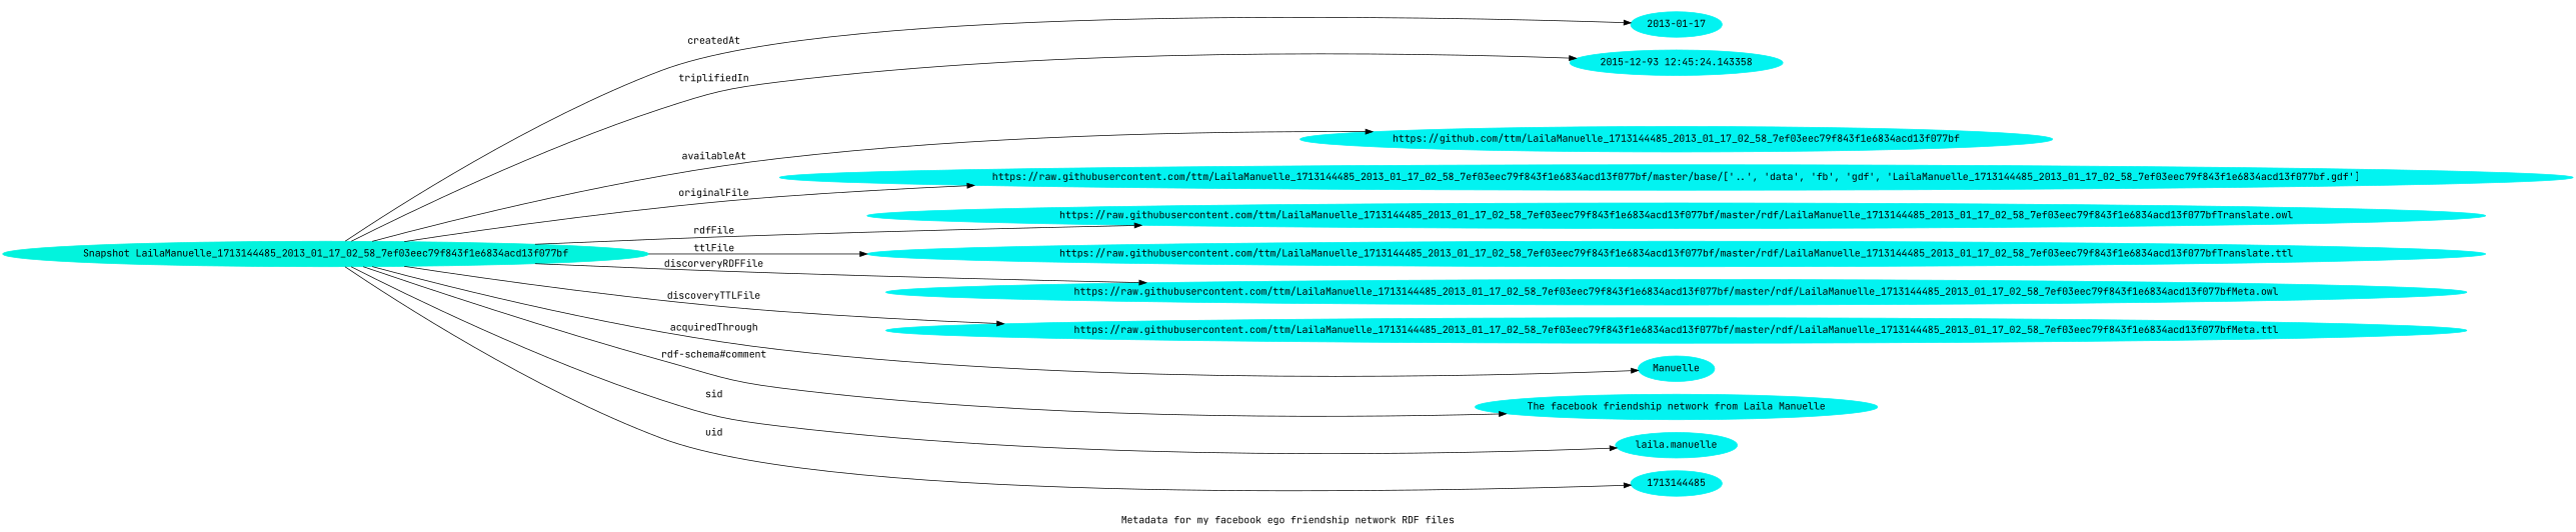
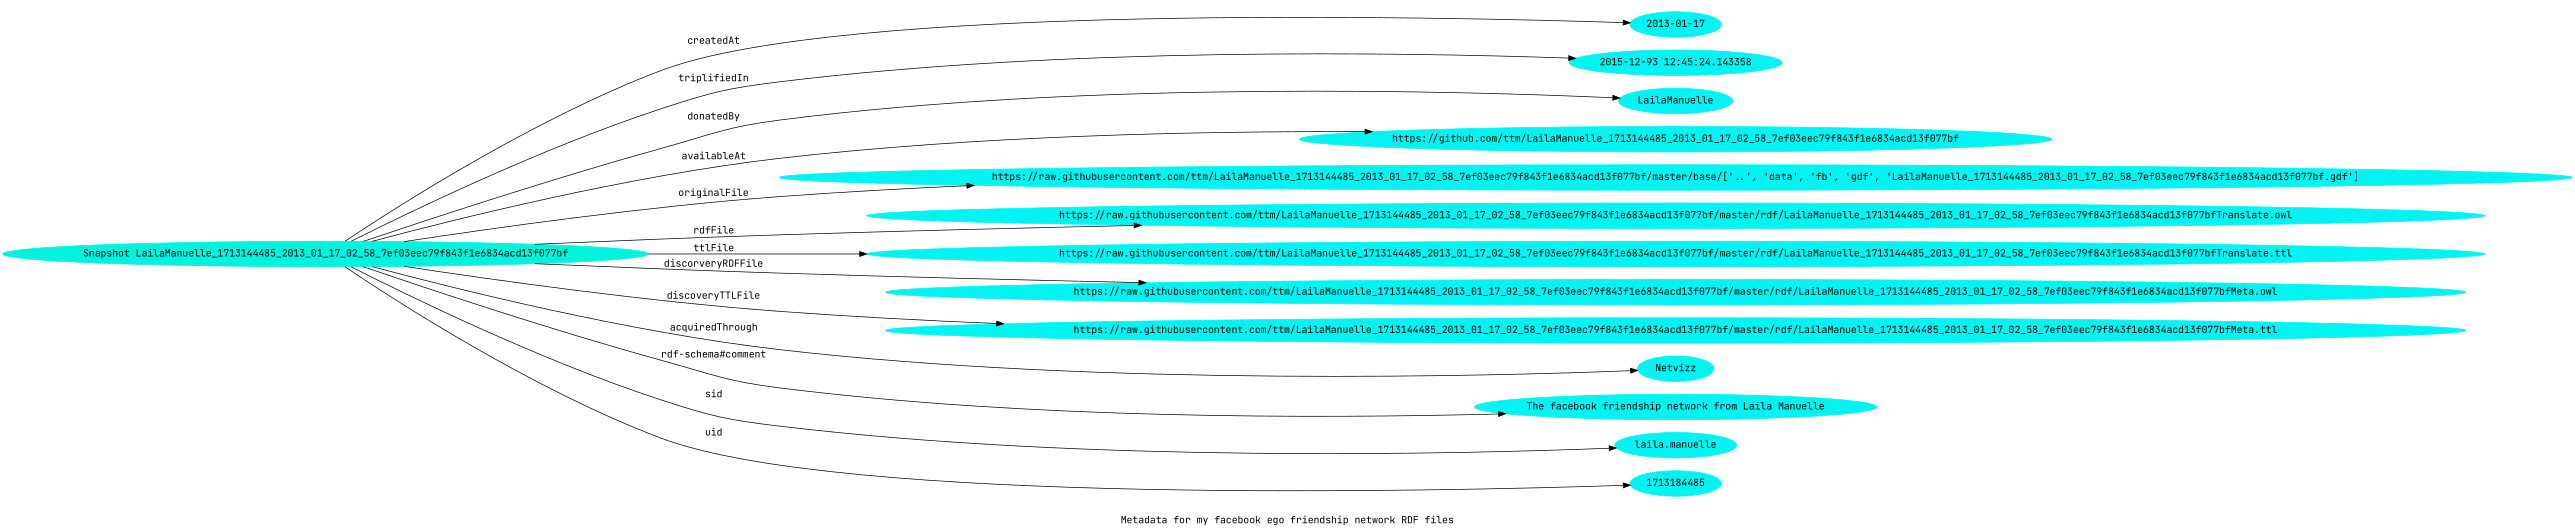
  digraph {
    fontname="JetBrains Mono"
    label="Metadata for my facebook ego friendship network RDF files"
    rankdir=LR
    node [color="#02F3F1" fontname="JetBrains Mono" style=filled]
    edge [fontname="JetBrains Mono"]
    "Snapshot LailaManuelle_1713144485_2013_01_17_02_58_7ef03eec79f843f1e6834acd13f077bf" [color="#02F3DD"]
    n2 [label="2013-01-17"]
    n3 [label="2015-12-93 12:45:24.143358"]
+   n4 [label=LailaManuelle]
    n5 [label="https://github.com/ttm/LailaManuelle_1713144485_2013_01_17_02_58_7ef03eec79f843f1e6834acd13f077bf"]
    n6 [label="https://raw.githubusercontent.com/ttm/LailaManuelle_1713144485_2013_01_17_02_58_7ef03eec79f843f1e6834acd13f077bf/master/base/['..', 'data', 'fb', 'gdf', 'LailaManuelle_1713144485_2013_01_17_02_58_7ef03eec79f843f1e6834acd13f077bf.gdf']"]
    n7 [label="https://raw.githubusercontent.com/ttm/LailaManuelle_1713144485_2013_01_17_02_58_7ef03eec79f843f1e6834acd13f077bf/master/rdf/LailaManuelle_1713144485_2013_01_17_02_58_7ef03eec79f843f1e6834acd13f077bfTranslate.owl"]
    n8 [label="https://raw.githubusercontent.com/ttm/LailaManuelle_1713144485_2013_01_17_02_58_7ef03eec79f843f1e6834acd13f077bf/master/rdf/LailaManuelle_1713144485_2013_01_17_02_58_7ef03eec79f843f1e6834acd13f077bfTranslate.ttl"]
    n9 [label="https://raw.githubusercontent.com/ttm/LailaManuelle_1713144485_2013_01_17_02_58_7ef03eec79f843f1e6834acd13f077bf/master/rdf/LailaManuelle_1713144485_2013_01_17_02_58_7ef03eec79f843f1e6834acd13f077bfMeta.owl"]
    n10 [label="https://raw.githubusercontent.com/ttm/LailaManuelle_1713144485_2013_01_17_02_58_7ef03eec79f843f1e6834acd13f077bf/master/rdf/LailaManuelle_1713144485_2013_01_17_02_58_7ef03eec79f843f1e6834acd13f077bfMeta.ttl"]
-   n11 [label=Manuelle]
+   n11 [label=Netvizz]
    n12 [label="The facebook friendship network from Laila Manuelle"]
    n13 [label="laila.manuelle"]
-   n14 [label=1713144485]
+   n14 [label=1713184485]
    "Snapshot LailaManuelle_1713144485_2013_01_17_02_58_7ef03eec79f843f1e6834acd13f077bf" -> n2 [label=createdAt]
    "Snapshot LailaManuelle_1713144485_2013_01_17_02_58_7ef03eec79f843f1e6834acd13f077bf" -> n3 [label=triplifiedIn]
+   "Snapshot LailaManuelle_1713144485_2013_01_17_02_58_7ef03eec79f843f1e6834acd13f077bf" -> n4 [label=donatedBy]
    "Snapshot LailaManuelle_1713144485_2013_01_17_02_58_7ef03eec79f843f1e6834acd13f077bf" -> n5 [label=availableAt]
    "Snapshot LailaManuelle_1713144485_2013_01_17_02_58_7ef03eec79f843f1e6834acd13f077bf" -> n6 [label=originalFile]
    "Snapshot LailaManuelle_1713144485_2013_01_17_02_58_7ef03eec79f843f1e6834acd13f077bf" -> n7 [label=rdfFile]
    "Snapshot LailaManuelle_1713144485_2013_01_17_02_58_7ef03eec79f843f1e6834acd13f077bf" -> n8 [label=ttlFile]
    "Snapshot LailaManuelle_1713144485_2013_01_17_02_58_7ef03eec79f843f1e6834acd13f077bf" -> n9 [label=discorveryRDFFile]
    "Snapshot LailaManuelle_1713144485_2013_01_17_02_58_7ef03eec79f843f1e6834acd13f077bf" -> n10 [label=discoveryTTLFile]
    "Snapshot LailaManuelle_1713144485_2013_01_17_02_58_7ef03eec79f843f1e6834acd13f077bf" -> n11 [label=acquiredThrough]
    "Snapshot LailaManuelle_1713144485_2013_01_17_02_58_7ef03eec79f843f1e6834acd13f077bf" -> n12 [label="rdf-schema#comment"]
    "Snapshot LailaManuelle_1713144485_2013_01_17_02_58_7ef03eec79f843f1e6834acd13f077bf" -> n13 [label=sid]
    "Snapshot LailaManuelle_1713144485_2013_01_17_02_58_7ef03eec79f843f1e6834acd13f077bf" -> n14 [label=uid]
  }
